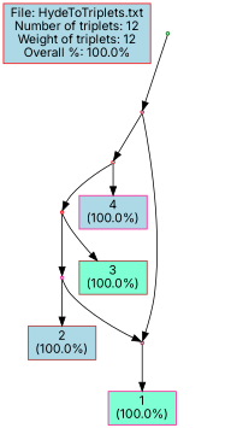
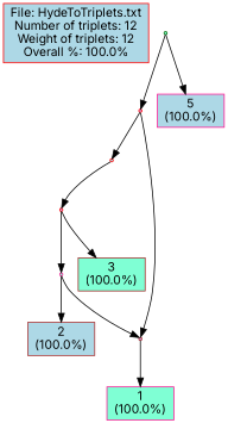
  strict digraph {
    fontname=Inter
    node [color=red fillcolor=lightblue fontname=Inter shape=box style=filled]
    edge [fontname=Inter fontsize=8]
    n1 [label="File: HydeToTriplets.txt\nNumber of triplets: 12\nWeight of triplets: 12\nOverall %: 100.0%" width=0.4]
    internal1000 [color=darkgreen fillcolor=aquamarine shape=point]
    internal1001 [fillcolor=plum shape=point]
+   n4 [color=deeppink label="5\n(100.0%)" width=0.3]
    internal1002 [shape=point]
    internal1005 [color=brown fillcolor=plum shape=point]
    internal1003 [fillcolor=plum shape=point]
-   n8 [color=deeppink label="4\n(100.0%)" width=0.3]
    n9 [color=deeppink fillcolor=aquamarine label="1\n(100.0%)" width=0.3]
    internal1004 [color=deeppink fillcolor=aquamarine shape=point]
    n11 [color=brown fillcolor=aquamarine label="3\n(100.0%)" width=0.3]
    n12 [color=brown label="2\n(100.0%)" width=0.3]
    internal1000 -> internal1001
+   internal1000 -> n4
    internal1001 -> internal1002
    internal1001 -> internal1005
    internal1002 -> internal1003
-   internal1002 -> n8
    internal1005 -> n9
    internal1003 -> internal1004
    internal1003 -> n11
    internal1004 -> internal1005
    internal1004 -> n12
  }
